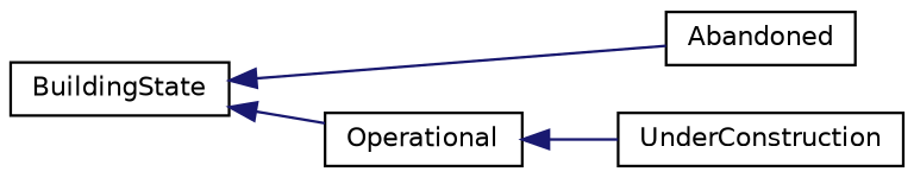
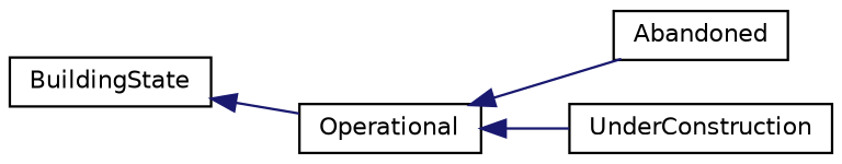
  digraph {
    rankdir=LR
    node [color=black fillcolor=white fontname=Helvetica fontsize=10 shape=record style=filled]
    edge [color=midnightblue dir=back fontname=Helvetica fontsize=10 labelfontname=Helvetica labelfontsize=10 style=solid]
    n1 [height=0.2 label=BuildingState width=0.4]
    n2 [height=0.2 label=Abandoned width=0.4]
    n3 [height=0.2 label=Operational width=0.4]
    n4 [height=0.2 label=UnderConstruction width=0.4]
-   n1 -> n2
+   n3 -> n2
    n1 -> n3
    n3 -> n4
  }
